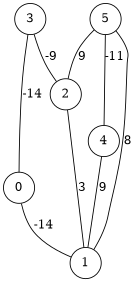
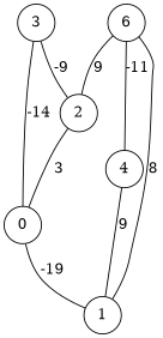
  graph {
    fontname="Helvetica,Arial,sans-serif"
    node [shape=circle]
    3
    2
    n3 [label=0]
    1
-   5
+   5 [label=6]
    4
    3 -- 2 [label=-9]
-   2 -- 1 [label=3]
+   2 -- n3 [label=3]
    n3 -- 3 [label=-14]
-   n3 -- 1 [label=-14]
+   n3 -- 1 [label=-19]
    5 -- 2 [label=9]
    5 -- 1 [label=8]
    5 -- 4 [label=-11]
    4 -- 1 [label=9]
  }
